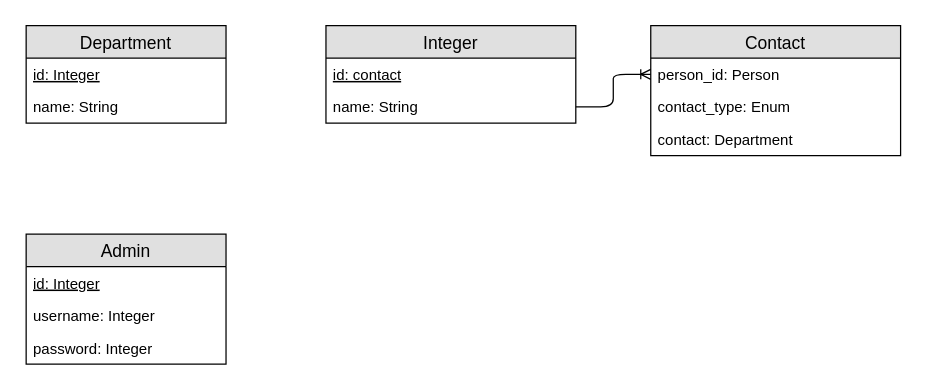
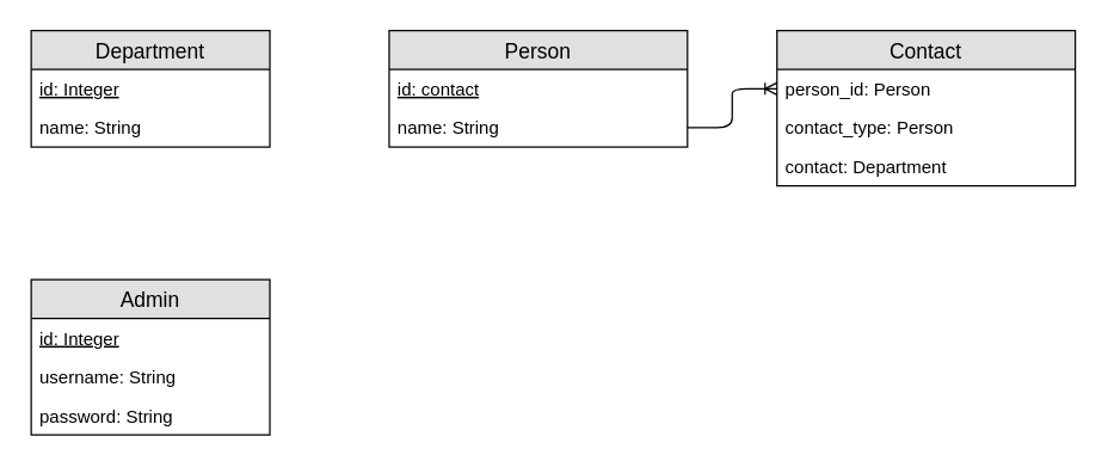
  <mxCell id="0" />
  <mxCell id="1" parent="0" />
- <mxCell id="2" value="Integer" style="swimlane;fontStyle=0;childLayout=stackLayout;horizontal=1;startSize=26;fillColor=#e0e0e0;horizontalStack=0;resizeParent=1;resizeParentMax=0;resizeLast=0;collapsible=1;marginBottom=0;swimlaneFillColor=#ffffff;align=center;fontSize=14;" parent="1" vertex="1"><mxGeometry x="260" y="20" width="200" height="78" as="geometry" /></mxCell>
+ <mxCell id="2" value="Person" style="swimlane;fontStyle=0;childLayout=stackLayout;horizontal=1;startSize=26;fillColor=#e0e0e0;horizontalStack=0;resizeParent=1;resizeParentMax=0;resizeLast=0;collapsible=1;marginBottom=0;swimlaneFillColor=#ffffff;align=center;fontSize=14;" parent="1" vertex="1"><mxGeometry x="260" y="20" width="200" height="78" as="geometry" /></mxCell>
  <mxCell id="3" value="id: contact" style="text;strokeColor=none;fillColor=none;align=left;verticalAlign=top;spacingLeft=4;spacingRight=4;overflow=hidden;rotatable=0;points=[[0,0.5],[1,0.5]];portConstraint=eastwest;fontStyle=4" parent="2" vertex="1"><mxGeometry y="26" width="200" height="26" as="geometry" /></mxCell>
  <mxCell id="4" value="name: String" style="text;strokeColor=none;fillColor=none;align=left;verticalAlign=top;spacingLeft=4;spacingRight=4;overflow=hidden;rotatable=0;points=[[0,0.5],[1,0.5]];portConstraint=eastwest;" parent="2" vertex="1"><mxGeometry y="52" width="200" height="26" as="geometry" /></mxCell>
  <mxCell id="5" value="Department" style="swimlane;fontStyle=0;childLayout=stackLayout;horizontal=1;startSize=26;fillColor=#e0e0e0;horizontalStack=0;resizeParent=1;resizeParentMax=0;resizeLast=0;collapsible=1;marginBottom=0;swimlaneFillColor=#ffffff;align=center;fontSize=14;" parent="1" vertex="1"><mxGeometry x="20" y="20" width="160" height="78" as="geometry" /></mxCell>
  <mxCell id="6" value="id: Integer" style="text;strokeColor=none;fillColor=none;align=left;verticalAlign=top;spacingLeft=4;spacingRight=4;overflow=hidden;rotatable=0;points=[[0,0.5],[1,0.5]];portConstraint=eastwest;fontStyle=4" parent="5" vertex="1"><mxGeometry y="26" width="160" height="26" as="geometry" /></mxCell>
  <mxCell id="7" value="name: String" style="text;strokeColor=none;fillColor=none;align=left;verticalAlign=top;spacingLeft=4;spacingRight=4;overflow=hidden;rotatable=0;points=[[0,0.5],[1,0.5]];portConstraint=eastwest;" parent="5" vertex="1"><mxGeometry y="52" width="160" height="26" as="geometry" /></mxCell>
  <mxCell id="8" value="Admin" style="swimlane;fontStyle=0;childLayout=stackLayout;horizontal=1;startSize=26;fillColor=#e0e0e0;horizontalStack=0;resizeParent=1;resizeParentMax=0;resizeLast=0;collapsible=1;marginBottom=0;swimlaneFillColor=#ffffff;align=center;fontSize=14;" parent="1" vertex="1"><mxGeometry x="20" y="187" width="160" height="104" as="geometry" /></mxCell>
  <mxCell id="9" value="id: Integer" style="text;strokeColor=none;fillColor=none;spacingLeft=4;spacingRight=4;overflow=hidden;rotatable=0;points=[[0,0.5],[1,0.5]];portConstraint=eastwest;fontSize=12;fontStyle=4" parent="8" vertex="1"><mxGeometry y="26" width="160" height="26" as="geometry" /></mxCell>
- <mxCell id="10" value="username: Integer" style="text;strokeColor=none;fillColor=none;spacingLeft=4;spacingRight=4;overflow=hidden;rotatable=0;points=[[0,0.5],[1,0.5]];portConstraint=eastwest;fontSize=12;fontStyle=0" vertex="1" parent="8"><mxGeometry y="52" width="160" height="26" as="geometry" /></mxCell>
- <mxCell id="11" value="password: Integer" style="text;strokeColor=none;fillColor=none;spacingLeft=4;spacingRight=4;overflow=hidden;rotatable=0;points=[[0,0.5],[1,0.5]];portConstraint=eastwest;fontSize=12;" parent="8" vertex="1"><mxGeometry y="78" width="160" height="26" as="geometry" /></mxCell>
+ <mxCell id="10" value="username: String" style="text;strokeColor=none;fillColor=none;spacingLeft=4;spacingRight=4;overflow=hidden;rotatable=0;points=[[0,0.5],[1,0.5]];portConstraint=eastwest;fontSize=12;fontStyle=0" vertex="1" parent="8"><mxGeometry y="52" width="160" height="26" as="geometry" /></mxCell>
+ <mxCell id="11" value="password: String" style="text;strokeColor=none;fillColor=none;spacingLeft=4;spacingRight=4;overflow=hidden;rotatable=0;points=[[0,0.5],[1,0.5]];portConstraint=eastwest;fontSize=12;" parent="8" vertex="1"><mxGeometry y="78" width="160" height="26" as="geometry" /></mxCell>
  <mxCell id="12" value="Contact" style="swimlane;fontStyle=0;childLayout=stackLayout;horizontal=1;startSize=26;fillColor=#e0e0e0;horizontalStack=0;resizeParent=1;resizeParentMax=0;resizeLast=0;collapsible=1;marginBottom=0;swimlaneFillColor=#ffffff;align=center;fontSize=14;" parent="1" vertex="1"><mxGeometry x="520" y="20" width="200" height="104" as="geometry" /></mxCell>
  <mxCell id="13" value="person_id: Person" style="text;strokeColor=none;fillColor=none;align=left;verticalAlign=top;spacingLeft=4;spacingRight=4;overflow=hidden;rotatable=0;points=[[0,0.5],[1,0.5]];portConstraint=eastwest;" parent="12" vertex="1"><mxGeometry y="26" width="200" height="26" as="geometry" /></mxCell>
- <mxCell id="14" value="contact_type: Enum" style="text;strokeColor=none;fillColor=none;align=left;verticalAlign=top;spacingLeft=4;spacingRight=4;overflow=hidden;rotatable=0;points=[[0,0.5],[1,0.5]];portConstraint=eastwest;" parent="12" vertex="1"><mxGeometry y="52" width="200" height="26" as="geometry" /></mxCell>
+ <mxCell id="14" value="contact_type: Person" style="text;strokeColor=none;fillColor=none;align=left;verticalAlign=top;spacingLeft=4;spacingRight=4;overflow=hidden;rotatable=0;points=[[0,0.5],[1,0.5]];portConstraint=eastwest;" parent="12" vertex="1"><mxGeometry y="52" width="200" height="26" as="geometry" /></mxCell>
  <mxCell id="15" value="contact: Department" style="text;strokeColor=none;fillColor=none;align=left;verticalAlign=top;spacingLeft=4;spacingRight=4;overflow=hidden;rotatable=0;points=[[0,0.5],[1,0.5]];portConstraint=eastwest;" parent="12" vertex="1"><mxGeometry y="78" width="200" height="26" as="geometry" /></mxCell>
  <mxCell id="16" value="" style="edgeStyle=entityRelationEdgeStyle;fontSize=12;html=1;endArrow=ERoneToMany;entryX=0;entryY=0.5;entryDx=0;entryDy=0;exitX=1;exitY=0.5;exitDx=0;exitDy=0;" parent="1" source="4" target="13" edge="1"><mxGeometry width="100" height="100" relative="1" as="geometry"><mxPoint x="20" y="387" as="sourcePoint" /><mxPoint x="120" y="287" as="targetPoint" /></mxGeometry></mxCell>
